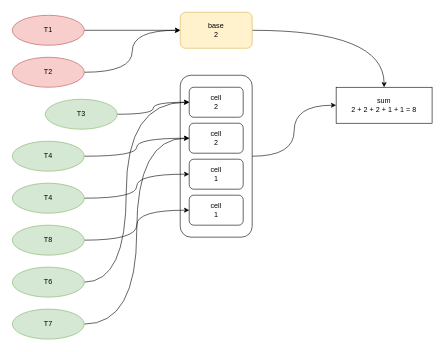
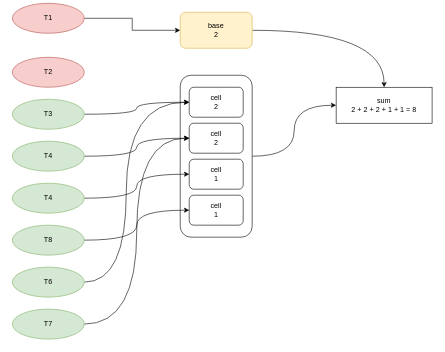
  <mxCell id="0" />
  <mxCell id="1" parent="0" />
  <mxCell id="2" style="edgeStyle=orthogonalEdgeStyle;rounded=0;orthogonalLoop=1;jettySize=auto;html=1;exitX=1;exitY=0.5;exitDx=0;exitDy=0;" edge="1" parent="1" source="3" target="7"><mxGeometry relative="1" as="geometry" /></mxCell>
- <mxCell id="3" value="T1" style="ellipse;whiteSpace=wrap;html=1;fillColor=#f8cecc;strokeColor=#b85450;" vertex="1" parent="1"><mxGeometry x="20" y="25" width="120" height="50" as="geometry" /></mxCell>
- <mxCell id="4" style="edgeStyle=orthogonalEdgeStyle;rounded=0;orthogonalLoop=1;jettySize=auto;html=1;entryX=0;entryY=0.5;entryDx=0;entryDy=0;curved=1;" edge="1" parent="1" source="5" target="7"><mxGeometry relative="1" as="geometry" /></mxCell>
+ <mxCell id="3" value="T1" style="ellipse;whiteSpace=wrap;html=1;fillColor=#f8cecc;strokeColor=#b85450;" vertex="1" parent="1"><mxGeometry x="20" y="5" width="120" height="50" as="geometry" /></mxCell>
  <mxCell id="5" value="T2" style="ellipse;whiteSpace=wrap;html=1;fillColor=#f8cecc;strokeColor=#b85450;" vertex="1" parent="1"><mxGeometry x="20" y="95" width="120" height="50" as="geometry" /></mxCell>
  <mxCell id="6" style="edgeStyle=orthogonalEdgeStyle;rounded=0;orthogonalLoop=1;jettySize=auto;html=1;exitX=1;exitY=0.5;exitDx=0;exitDy=0;entryX=0.5;entryY=0;entryDx=0;entryDy=0;curved=1;" edge="1" parent="1" source="7" target="26"><mxGeometry relative="1" as="geometry" /></mxCell>
  <mxCell id="7" value="base&lt;br&gt;2" style="rounded=1;whiteSpace=wrap;html=1;fillColor=#fff2cc;strokeColor=#d6b656;" vertex="1" parent="1"><mxGeometry x="300" y="20" width="120" height="60" as="geometry" /></mxCell>
  <mxCell id="8" style="edgeStyle=orthogonalEdgeStyle;rounded=0;orthogonalLoop=1;jettySize=auto;html=1;exitX=1;exitY=0.5;exitDx=0;exitDy=0;curved=1;" edge="1" parent="1" source="9" target="26"><mxGeometry relative="1" as="geometry" /></mxCell>
  <mxCell id="9" value="" style="rounded=1;whiteSpace=wrap;html=1;" vertex="1" parent="1"><mxGeometry x="300" y="125" width="120" height="270" as="geometry" /></mxCell>
  <mxCell id="10" value="cell&lt;br&gt;2" style="rounded=1;whiteSpace=wrap;html=1;" vertex="1" parent="1"><mxGeometry x="315" y="145" width="90" height="50" as="geometry" /></mxCell>
  <mxCell id="11" value="cell&lt;br&gt;2" style="rounded=1;whiteSpace=wrap;html=1;" vertex="1" parent="1"><mxGeometry x="315" y="205" width="90" height="50" as="geometry" /></mxCell>
  <mxCell id="12" value="cell&lt;br&gt;1" style="rounded=1;whiteSpace=wrap;html=1;" vertex="1" parent="1"><mxGeometry x="315" y="265" width="90" height="50" as="geometry" /></mxCell>
  <mxCell id="13" value="cell&lt;br&gt;1" style="rounded=1;whiteSpace=wrap;html=1;" vertex="1" parent="1"><mxGeometry x="315" y="325" width="90" height="50" as="geometry" /></mxCell>
  <mxCell id="14" style="edgeStyle=orthogonalEdgeStyle;rounded=0;orthogonalLoop=1;jettySize=auto;html=1;exitX=1;exitY=0.5;exitDx=0;exitDy=0;entryX=0;entryY=0.5;entryDx=0;entryDy=0;curved=1;" edge="1" parent="1" source="15" target="10"><mxGeometry relative="1" as="geometry" /></mxCell>
- <mxCell id="15" value="T3" style="ellipse;whiteSpace=wrap;html=1;fillColor=#d5e8d4;strokeColor=#82b366;" vertex="1" parent="1"><mxGeometry x="75" y="165" width="120" height="50" as="geometry" /></mxCell>
+ <mxCell id="15" value="T3" style="ellipse;whiteSpace=wrap;html=1;fillColor=#d5e8d4;strokeColor=#82b366;" vertex="1" parent="1"><mxGeometry x="20" y="165" width="120" height="50" as="geometry" /></mxCell>
  <mxCell id="16" style="edgeStyle=orthogonalEdgeStyle;rounded=0;orthogonalLoop=1;jettySize=auto;html=1;exitX=1;exitY=0.5;exitDx=0;exitDy=0;entryX=0;entryY=0.5;entryDx=0;entryDy=0;curved=1;" edge="1" parent="1" source="17" target="11"><mxGeometry relative="1" as="geometry" /></mxCell>
  <mxCell id="17" value="T4" style="ellipse;whiteSpace=wrap;html=1;fillColor=#d5e8d4;strokeColor=#82b366;" vertex="1" parent="1"><mxGeometry x="20" y="235" width="120" height="50" as="geometry" /></mxCell>
  <mxCell id="18" style="edgeStyle=orthogonalEdgeStyle;rounded=0;orthogonalLoop=1;jettySize=auto;html=1;exitX=1;exitY=0.5;exitDx=0;exitDy=0;entryX=0;entryY=0.5;entryDx=0;entryDy=0;curved=1;" edge="1" parent="1" source="19" target="12"><mxGeometry relative="1" as="geometry" /></mxCell>
  <mxCell id="19" value="T4" style="ellipse;whiteSpace=wrap;html=1;fillColor=#d5e8d4;strokeColor=#82b366;" vertex="1" parent="1"><mxGeometry x="20" y="305" width="120" height="50" as="geometry" /></mxCell>
  <mxCell id="20" style="edgeStyle=orthogonalEdgeStyle;rounded=0;orthogonalLoop=1;jettySize=auto;html=1;exitX=1;exitY=0.5;exitDx=0;exitDy=0;entryX=0;entryY=0.5;entryDx=0;entryDy=0;curved=1;" edge="1" parent="1" source="21" target="13"><mxGeometry relative="1" as="geometry" /></mxCell>
  <mxCell id="21" value="T8" style="ellipse;whiteSpace=wrap;html=1;fillColor=#d5e8d4;strokeColor=#82b366;" vertex="1" parent="1"><mxGeometry x="20" y="375" width="120" height="50" as="geometry" /></mxCell>
  <mxCell id="22" style="edgeStyle=orthogonalEdgeStyle;rounded=0;orthogonalLoop=1;jettySize=auto;html=1;exitX=1;exitY=0.5;exitDx=0;exitDy=0;entryX=0;entryY=0.5;entryDx=0;entryDy=0;curved=1;" edge="1" parent="1" source="23" target="10"><mxGeometry relative="1" as="geometry"><Array as="points"><mxPoint x="210" y="470" /><mxPoint x="210" y="170" /></Array></mxGeometry></mxCell>
  <mxCell id="23" value="T6" style="ellipse;whiteSpace=wrap;html=1;fillColor=#d5e8d4;strokeColor=#82b366;" vertex="1" parent="1"><mxGeometry x="20" y="445" width="120" height="50" as="geometry" /></mxCell>
  <mxCell id="24" style="edgeStyle=orthogonalEdgeStyle;rounded=0;orthogonalLoop=1;jettySize=auto;html=1;exitX=1;exitY=0.5;exitDx=0;exitDy=0;curved=1;entryX=0;entryY=0.5;entryDx=0;entryDy=0;" edge="1" parent="1" source="25" target="11"><mxGeometry relative="1" as="geometry"><mxPoint x="260" y="435" as="targetPoint" /></mxGeometry></mxCell>
  <mxCell id="25" value="T7" style="ellipse;whiteSpace=wrap;html=1;fillColor=#d5e8d4;strokeColor=#82b366;" vertex="1" parent="1"><mxGeometry x="20" y="515" width="120" height="50" as="geometry" /></mxCell>
  <mxCell id="26" value="sum&lt;br style=&quot;border-color: var(--border-color);&quot;&gt;2 + 2 + 2 + 1 + 1 = 8" style="rounded=0;whiteSpace=wrap;html=1;" vertex="1" parent="1"><mxGeometry x="560" y="145" width="160" height="60" as="geometry" /></mxCell>
